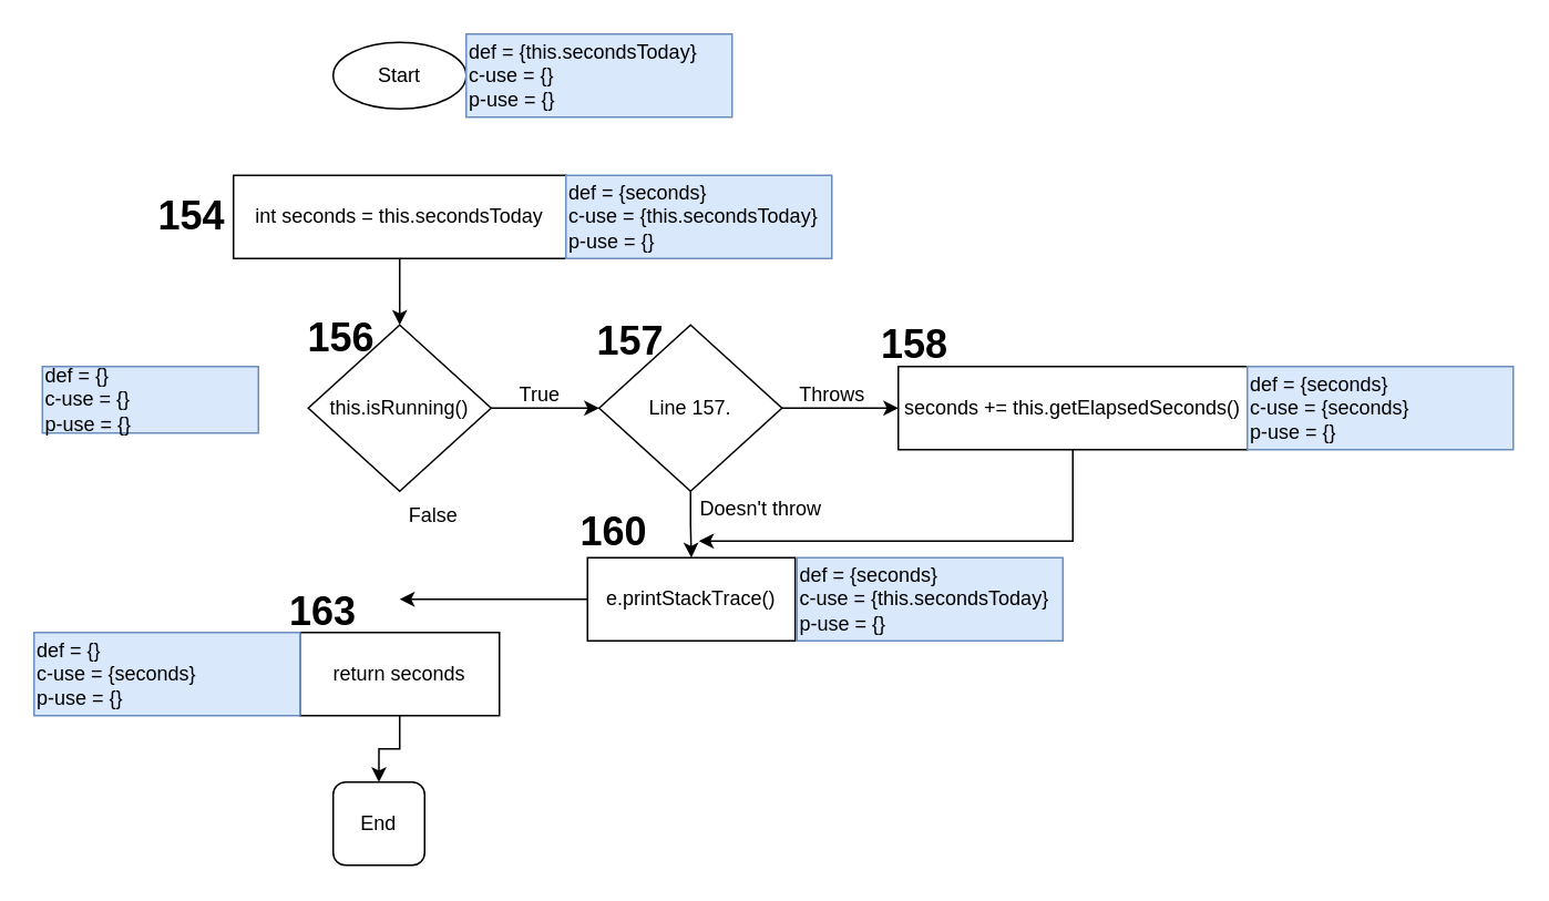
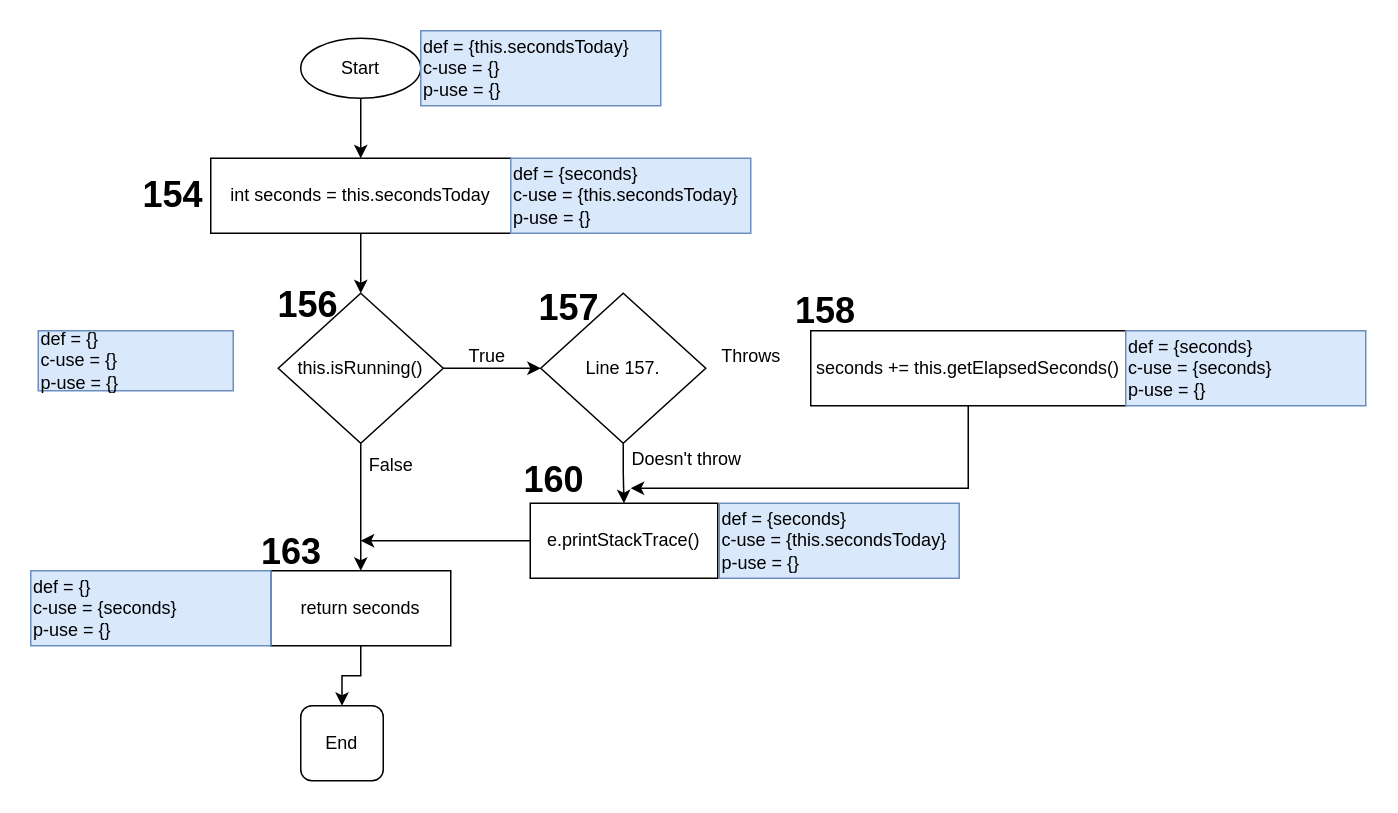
  <mxCell id="0" />
  <mxCell id="1" parent="0" />
+ <mxCell id="2" style="edgeStyle=orthogonalEdgeStyle;rounded=0;orthogonalLoop=1;jettySize=auto;html=1;exitX=0.5;exitY=1;exitDx=0;exitDy=0;entryX=0.5;entryY=0;entryDx=0;entryDy=0;" edge="1" parent="1" source="3" target="5"><mxGeometry relative="1" as="geometry"><mxPoint x="240" y="95" as="targetPoint" /></mxGeometry></mxCell>
  <mxCell id="3" value="Start" style="ellipse;whiteSpace=wrap;html=1;" vertex="1" parent="1"><mxGeometry x="200" y="25" width="80" height="40" as="geometry" /></mxCell>
  <mxCell id="4" value="" style="edgeStyle=orthogonalEdgeStyle;rounded=0;orthogonalLoop=1;jettySize=auto;html=1;" edge="1" parent="1" source="5" target="9"><mxGeometry relative="1" as="geometry" /></mxCell>
  <mxCell id="5" value="int seconds = this.secondsToday" style="rounded=0;whiteSpace=wrap;html=1;gradientColor=none;" vertex="1" parent="1"><mxGeometry x="140" y="105" width="200" height="50" as="geometry" /></mxCell>
  <mxCell id="6" value="def = {seconds}&lt;br&gt;c-use = {this.secondsToday}&lt;br&gt;p-use = {}" style="text;html=1;strokeColor=#6c8ebf;fillColor=#dae8fc;align=left;verticalAlign=middle;whiteSpace=wrap;rounded=0;" vertex="1" parent="1"><mxGeometry x="340" y="105" width="160" height="50" as="geometry" /></mxCell>
  <mxCell id="7" value="" style="edgeStyle=orthogonalEdgeStyle;rounded=0;orthogonalLoop=1;jettySize=auto;html=1;fontSize=24;entryX=0;entryY=0.5;entryDx=0;entryDy=0;" edge="1" parent="1" source="9" target="20"><mxGeometry relative="1" as="geometry"><mxPoint x="370" y="245" as="targetPoint" /></mxGeometry></mxCell>
+ <mxCell id="8" value="" style="edgeStyle=orthogonalEdgeStyle;rounded=0;orthogonalLoop=1;jettySize=auto;html=1;fontSize=12;" edge="1" parent="1" source="9" target="14"><mxGeometry relative="1" as="geometry" /></mxCell>
  <mxCell id="9" value="this.isRunning()" style="rhombus;whiteSpace=wrap;html=1;gradientColor=none;" vertex="1" parent="1"><mxGeometry x="185" y="195" width="110" height="100" as="geometry" /></mxCell>
  <mxCell id="10" value="&lt;font style=&quot;font-size: 24px;&quot;&gt;154&lt;/font&gt;" style="text;html=1;strokeColor=none;fillColor=none;align=center;verticalAlign=middle;whiteSpace=wrap;rounded=0;fontStyle=1" vertex="1" parent="1"><mxGeometry x="90" y="105" width="50" height="50" as="geometry" /></mxCell>
  <mxCell id="11" value="&lt;font style=&quot;font-size: 24px;&quot;&gt;156&lt;/font&gt;" style="text;html=1;strokeColor=none;fillColor=none;align=center;verticalAlign=middle;whiteSpace=wrap;rounded=0;fontStyle=1" vertex="1" parent="1"><mxGeometry x="185" y="178" width="40" height="50" as="geometry" /></mxCell>
  <mxCell id="12" value="&lt;font style=&quot;font-size: 12px;&quot;&gt;True&lt;/font&gt;" style="text;html=1;align=center;verticalAlign=middle;resizable=0;points=[];autosize=1;strokeColor=none;fillColor=none;fontSize=24;" vertex="1" parent="1"><mxGeometry x="299" y="213" width="50" height="40" as="geometry" /></mxCell>
  <mxCell id="13" value="" style="edgeStyle=orthogonalEdgeStyle;rounded=0;orthogonalLoop=1;jettySize=auto;html=1;fontSize=12;" edge="1" parent="1" source="14" target="16"><mxGeometry relative="1" as="geometry" /></mxCell>
  <mxCell id="14" value="return seconds" style="rounded=0;whiteSpace=wrap;html=1;gradientColor=none;" vertex="1" parent="1"><mxGeometry x="180" y="380" width="120" height="50" as="geometry" /></mxCell>
  <mxCell id="15" value="&lt;font style=&quot;font-size: 12px;&quot;&gt;False&lt;/font&gt;" style="text;html=1;align=center;verticalAlign=middle;resizable=0;points=[];autosize=1;strokeColor=none;fillColor=none;fontSize=24;" vertex="1" parent="1"><mxGeometry x="235" y="286" width="50" height="40" as="geometry" /></mxCell>
  <mxCell id="16" value="End" style="rounded=1;whiteSpace=wrap;html=1;" vertex="1" parent="1"><mxGeometry x="200" y="470" width="55" height="50" as="geometry" /></mxCell>
  <mxCell id="17" value="def = {}&lt;br&gt;c-use = {}&lt;br&gt;p-use = {}" style="text;html=1;strokeColor=#6c8ebf;fillColor=#dae8fc;align=left;verticalAlign=middle;whiteSpace=wrap;rounded=0;" vertex="1" parent="1"><mxGeometry x="25" y="220" width="130" height="40" as="geometry" /></mxCell>
- <mxCell id="18" value="" style="edgeStyle=orthogonalEdgeStyle;rounded=0;orthogonalLoop=1;jettySize=auto;html=1;fontSize=12;" edge="1" parent="1" source="20" target="22"><mxGeometry relative="1" as="geometry" /></mxCell>
  <mxCell id="19" value="" style="edgeStyle=orthogonalEdgeStyle;rounded=0;orthogonalLoop=1;jettySize=auto;html=1;fontSize=12;" edge="1" parent="1" source="20" target="30"><mxGeometry relative="1" as="geometry" /></mxCell>
  <mxCell id="20" value="Line 157." style="rhombus;whiteSpace=wrap;html=1;gradientColor=none;" vertex="1" parent="1"><mxGeometry x="360" y="195" width="110" height="100" as="geometry" /></mxCell>
  <mxCell id="21" style="edgeStyle=orthogonalEdgeStyle;rounded=0;orthogonalLoop=1;jettySize=auto;html=1;fontSize=12;" edge="1" parent="1" source="22"><mxGeometry relative="1" as="geometry"><mxPoint x="420" y="325" as="targetPoint" /><Array as="points"><mxPoint x="645" y="325" /></Array></mxGeometry></mxCell>
  <mxCell id="22" value="seconds += this.getElapsedSeconds()" style="rounded=0;whiteSpace=wrap;html=1;gradientColor=none;" vertex="1" parent="1"><mxGeometry x="540" y="220" width="210" height="50" as="geometry" /></mxCell>
  <mxCell id="23" value="def = {seconds}&lt;br&gt;c-use = {seconds}&lt;br&gt;p-use = {}" style="text;html=1;strokeColor=#6c8ebf;fillColor=#dae8fc;align=left;verticalAlign=middle;whiteSpace=wrap;rounded=0;" vertex="1" parent="1"><mxGeometry x="750" y="220" width="160" height="50" as="geometry" /></mxCell>
  <mxCell id="24" value="def = {this.secondsToday}&lt;br&gt;c-use = {}&lt;br&gt;p-use = {}" style="text;html=1;strokeColor=#6c8ebf;fillColor=#dae8fc;align=left;verticalAlign=middle;whiteSpace=wrap;rounded=0;" vertex="1" parent="1"><mxGeometry x="280" y="20" width="160" height="50" as="geometry" /></mxCell>
  <mxCell id="25" value="&lt;font style=&quot;font-size: 12px;&quot;&gt;Throws&lt;/font&gt;" style="text;html=1;align=center;verticalAlign=middle;resizable=0;points=[];autosize=1;strokeColor=none;fillColor=none;fontSize=24;" vertex="1" parent="1"><mxGeometry x="470" y="213" width="60" height="40" as="geometry" /></mxCell>
  <mxCell id="26" value="&lt;font style=&quot;font-size: 24px;&quot;&gt;157&lt;br&gt;&lt;/font&gt;" style="text;html=1;strokeColor=none;fillColor=none;align=center;verticalAlign=middle;whiteSpace=wrap;rounded=0;fontStyle=1" vertex="1" parent="1"><mxGeometry x="359" y="180" width="40" height="50" as="geometry" /></mxCell>
  <mxCell id="27" value="&lt;font style=&quot;font-size: 24px;&quot;&gt;163&lt;/font&gt;" style="text;html=1;strokeColor=none;fillColor=none;align=center;verticalAlign=middle;whiteSpace=wrap;rounded=0;fontStyle=1" vertex="1" parent="1"><mxGeometry x="174" y="343" width="40" height="50" as="geometry" /></mxCell>
  <mxCell id="28" value="def = {}&lt;br&gt;c-use = {seconds}&lt;br&gt;p-use = {}" style="text;html=1;strokeColor=#6c8ebf;fillColor=#dae8fc;align=left;verticalAlign=middle;whiteSpace=wrap;rounded=0;" vertex="1" parent="1"><mxGeometry x="20" y="380" width="160" height="50" as="geometry" /></mxCell>
  <mxCell id="29" value="&lt;font style=&quot;font-size: 24px;&quot;&gt;158&lt;br&gt;&lt;/font&gt;" style="text;html=1;strokeColor=none;fillColor=none;align=center;verticalAlign=middle;whiteSpace=wrap;rounded=0;fontStyle=1" vertex="1" parent="1"><mxGeometry x="530" y="182" width="40" height="50" as="geometry" /></mxCell>
  <mxCell id="30" value="e.printStackTrace()" style="rounded=0;whiteSpace=wrap;html=1;gradientColor=none;" vertex="1" parent="1"><mxGeometry x="353" y="335" width="125" height="50" as="geometry" /></mxCell>
  <mxCell id="31" value="def = {seconds}&lt;br&gt;c-use = {this.secondsToday}&lt;br&gt;p-use = {}" style="text;html=1;strokeColor=#6c8ebf;fillColor=#dae8fc;align=left;verticalAlign=middle;whiteSpace=wrap;rounded=0;" vertex="1" parent="1"><mxGeometry x="479" y="335" width="160" height="50" as="geometry" /></mxCell>
  <mxCell id="32" value="&lt;font style=&quot;font-size: 12px;&quot;&gt;Doesn't throw&lt;/font&gt;" style="text;html=1;align=center;verticalAlign=middle;resizable=0;points=[];autosize=1;strokeColor=none;fillColor=none;fontSize=24;" vertex="1" parent="1"><mxGeometry x="407" y="282" width="100" height="40" as="geometry" /></mxCell>
  <mxCell id="33" value="" style="endArrow=classic;html=1;rounded=0;fontSize=12;exitX=0;exitY=0.5;exitDx=0;exitDy=0;" edge="1" parent="1" source="30"><mxGeometry width="50" height="50" relative="1" as="geometry"><mxPoint x="250" y="395" as="sourcePoint" /><mxPoint x="240" y="360" as="targetPoint" /></mxGeometry></mxCell>
  <mxCell id="34" value="&lt;font style=&quot;font-size: 24px;&quot;&gt;160&lt;br&gt;&lt;/font&gt;" style="text;html=1;strokeColor=none;fillColor=none;align=center;verticalAlign=middle;whiteSpace=wrap;rounded=0;fontStyle=1" vertex="1" parent="1"><mxGeometry x="349" y="295" width="40" height="50" as="geometry" /></mxCell>
